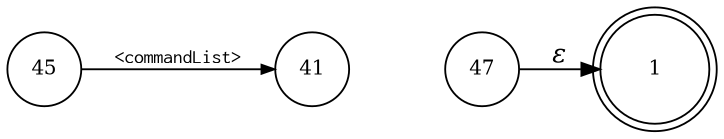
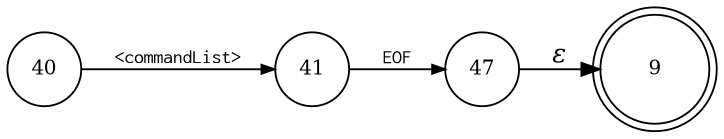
  digraph {
    rankdir=LR
    node [fixedsize=true fontsize=11 shape=circle peripheries=1]
    edge [arrowhead=normal arrowsize=.7 fontname=Courier fontsize=11]
-   n1 [label=1 shape=doublecircle width=.6 peripheries=""]
-   n2 [label=45 width=.55]
+   n1 [label=9 shape=doublecircle width=.6 peripheries=""]
+   n2 [label=40 width=.55]
    n3 [label=41 width=.55]
    n4 [label=47 width=.55]
    n2 -> n3 [label="<commandList>"]
+   n3 -> n4 [label=EOF]
    n4 -> n1 [fontname="Times-Italic" label="&epsilon;" arrowhead="" arrowsize="" fontsize=""]
  }
